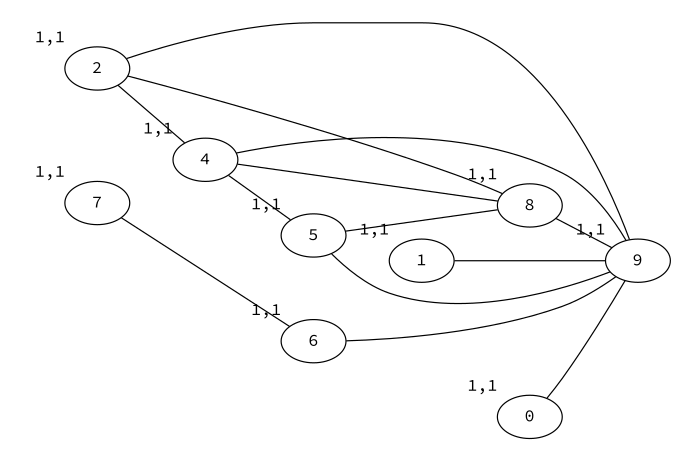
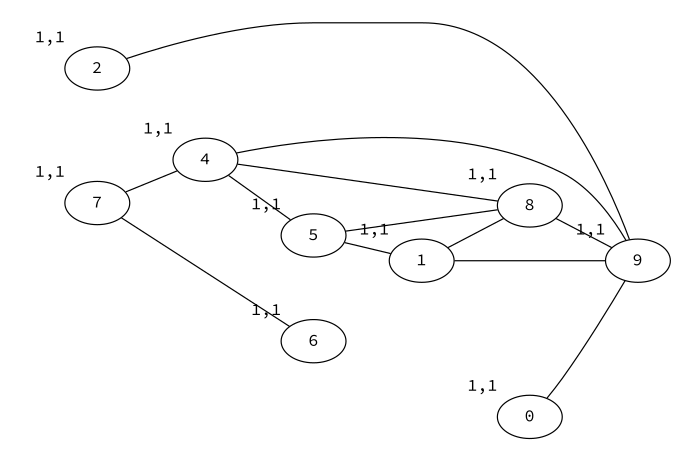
  graph {
    fontname="Source Code Pro"
    rankdir=LR
    node [fontname="Source Code Pro" xlabel="1,1"]
    edge [fontname="Source Code Pro"]
    5
    8
    9
    4
    2
    7
    6
    1
    0
    5 -- 8
-   5 -- 9
+   5 -- 1
    8 -- 9
    4 -- 5
    4 -- 8
    4 -- 9
-   2 -- 8
+   1 -- 8
    2 -- 9
-   2 -- 4
+   7 -- 4
    7 -- 6
-   6 -- 9
    1 -- 9
    0 -- 9
  }
